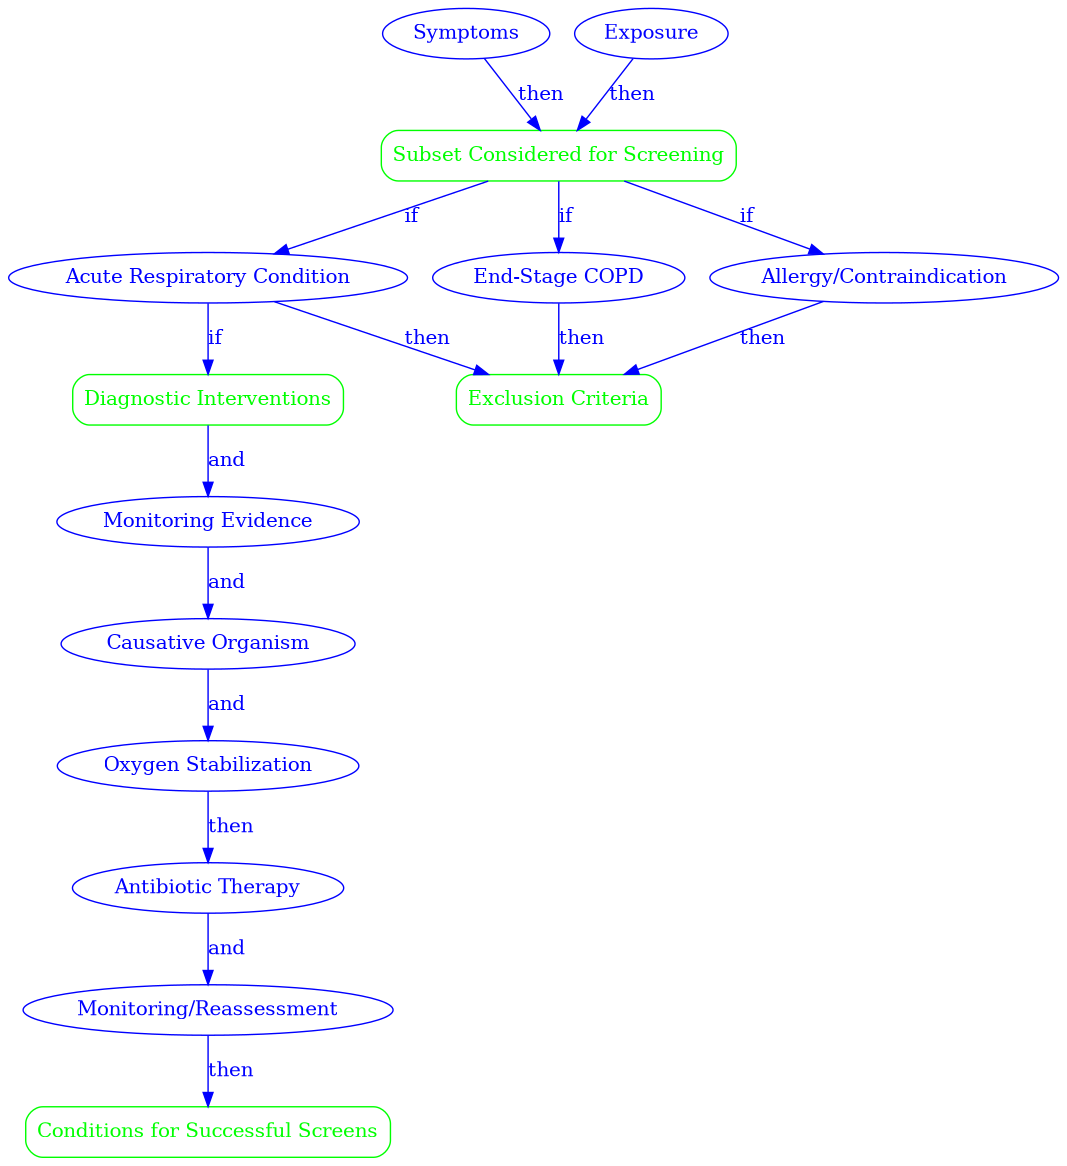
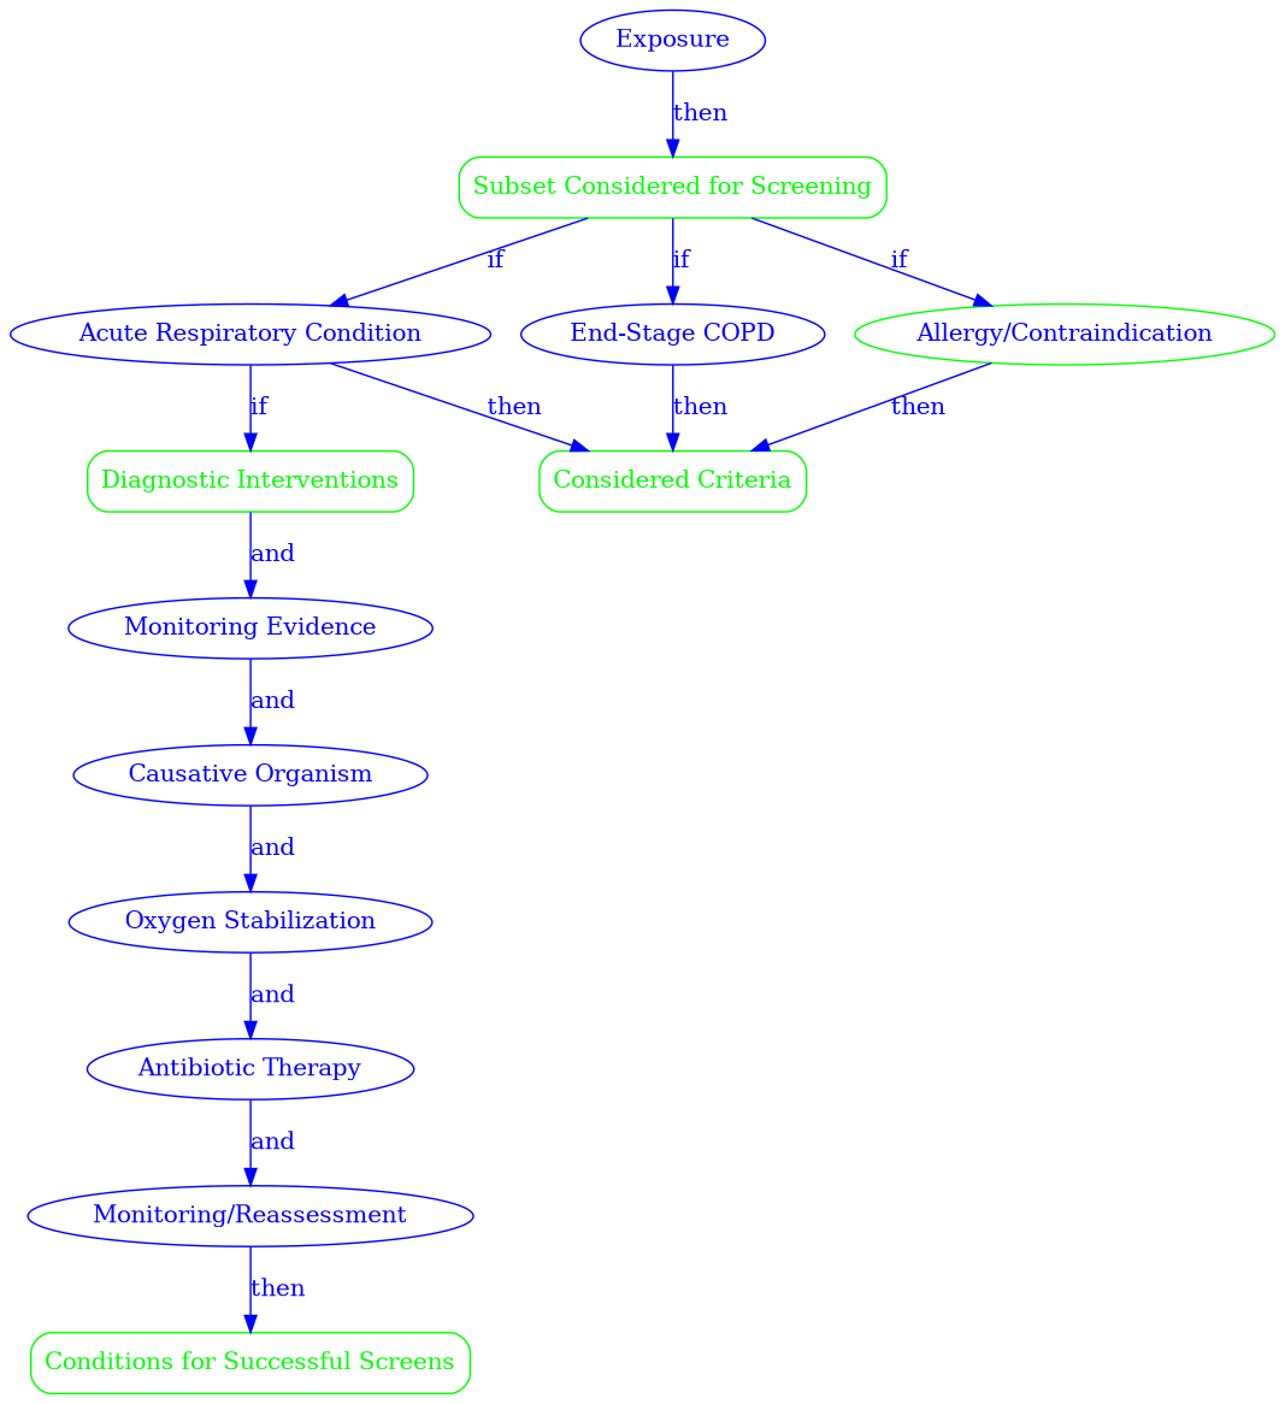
  digraph {
    rankdir=TB
    node [color=blue fontcolor=blue shape=ellipse]
    edge [color=blue fontcolor=blue]
-   n1 [label=Symptoms]
    n2 [color=green fontcolor=green label="Subset Considered for Screening" shape=box style=rounded]
    n3 [label=Exposure]
-   n4 [label="Allergy/Contraindication"]
+   n4 [color=green label="Allergy/Contraindication"]
    n5 [label="Acute Respiratory Condition"]
    n6 [label="End-Stage COPD"]
    n7 [color=green fontcolor=green label="Diagnostic Interventions" shape=box style=rounded]
    n8 [label="Monitoring Evidence"]
-   n9 [color=green fontcolor=green label="Exclusion Criteria" shape=box style=rounded]
+   n9 [color=green fontcolor=green label="Considered Criteria" shape=box style=rounded]
    n10 [label="Causative Organism"]
    n11 [color=green fontcolor=green label="Conditions for Successful Screens" shape=box style=rounded]
    n12 [label="Oxygen Stabilization"]
    n13 [label="Antibiotic Therapy"]
    n14 [label="Monitoring/Reassessment"]
-   n1 -> n2 [label=then]
    n2 -> n4 [label=if]
    n2 -> n5 [label=if]
    n2 -> n6 [label=if]
    n3 -> n2 [label=then]
    n4 -> n9 [label=then]
    n5 -> n7 [label=if]
    n5 -> n9 [label=then]
    n6 -> n9 [label=then]
    n7 -> n8 [label=and]
    n8 -> n10 [label=and]
    n10 -> n12 [label=and]
-   n12 -> n13 [label=then]
+   n12 -> n13 [label=and]
    n13 -> n14 [label=and]
    n14 -> n11 [label=then]
  }
